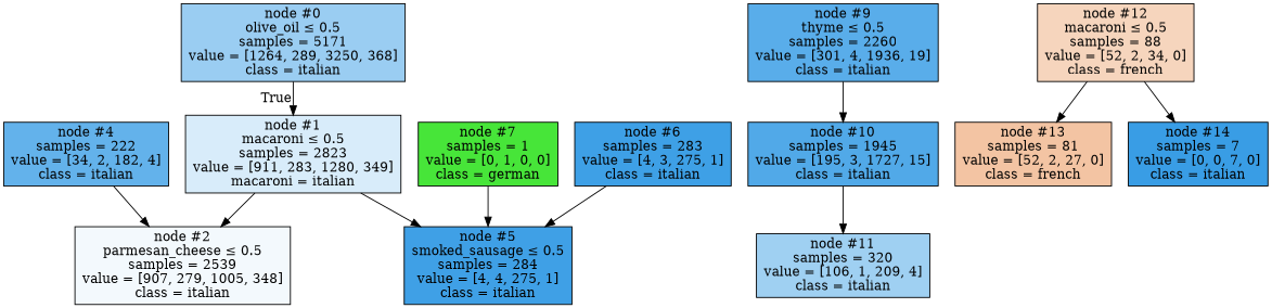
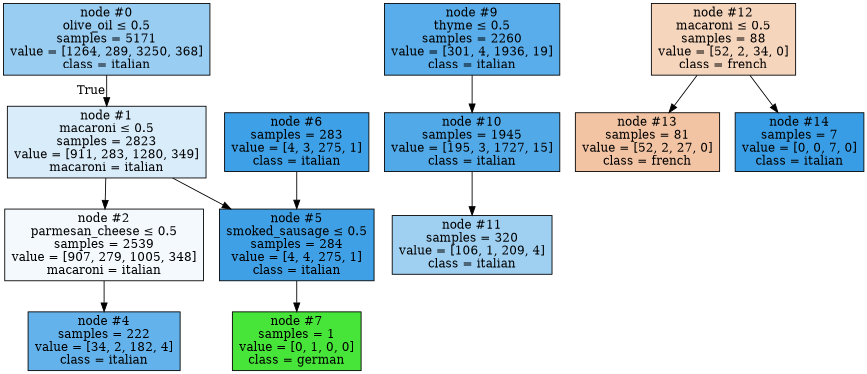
  digraph {
    node [color=black shape=box style=filled]
    n1 [fillcolor="#399de582" label=<node &#35;0<br/>olive_oil &le; 0.5<br/>samples = 5171<br/>value = [1264, 289, 3250, 368]<br/>class = italian>]
    n2 [fillcolor="#399de531" label=<node &#35;1<br/>macaroni &le; 0.5<br/>samples = 2823<br/>value = [911, 283, 1280, 349]<br/>macaroni = italian>]
-   n3 [fillcolor="#399de50f" label=<node &#35;2<br/>parmesan_cheese &le; 0.5<br/>samples = 2539<br/>value = [907, 279, 1005, 348]<br/>class = italian>]
+   n3 [fillcolor="#399de50f" label=<node &#35;2<br/>parmesan_cheese &le; 0.5<br/>samples = 2539<br/>value = [907, 279, 1005, 348]<br/>macaroni = italian>]
    n4 [fillcolor="#399de5f7" label=<node &#35;5<br/>smoked_sausage &le; 0.5<br/>samples = 284<br/>value = [4, 4, 275, 1]<br/>class = italian>]
    n5 [fillcolor="#399de5c9" label=<node &#35;4<br/>samples = 222<br/>value = [34, 2, 182, 4]<br/>class = italian>]
    n6 [fillcolor="#47e539ff" label=<node &#35;7<br/>samples = 1<br/>value = [0, 1, 0, 0]<br/>class = german>]
    n7 [fillcolor="#399de5f8" label=<node &#35;6<br/>samples = 283<br/>value = [4, 3, 275, 1]<br/>class = italian>]
    n8 [fillcolor="#399de5d5" label=<node &#35;9<br/>thyme &le; 0.5<br/>samples = 2260<br/>value = [301, 4, 1936, 19]<br/>class = italian>]
    n9 [fillcolor="#399de5e0" label=<node &#35;10<br/>samples = 1945<br/>value = [195, 3, 1727, 15]<br/>class = italian>]
    n10 [fillcolor="#e5813955" label=<node &#35;12<br/>macaroni &le; 0.5<br/>samples = 88<br/>value = [52, 2, 34, 0]<br/>class = french>]
    n11 [fillcolor="#e5813976" label=<node &#35;13<br/>samples = 81<br/>value = [52, 2, 27, 0]<br/>class = french>]
    n12 [fillcolor="#399de5ff" label=<node &#35;14<br/>samples = 7<br/>value = [0, 0, 7, 0]<br/>class = italian>]
    n13 [fillcolor="#399de57b" label=<node &#35;11<br/>samples = 320<br/>value = [106, 1, 209, 4]<br/>class = italian>]
    n1 -> n2 [headlabel=True labelangle=45 labeldistance=2.5]
    n2 -> n3
    n2 -> n4
-   n5 -> n3
-   n6 -> n4
+   n3 -> n5
+   n4 -> n6
    n7 -> n4
    n8 -> n9
    n9 -> n13
    n10 -> n11
    n10 -> n12
  }
